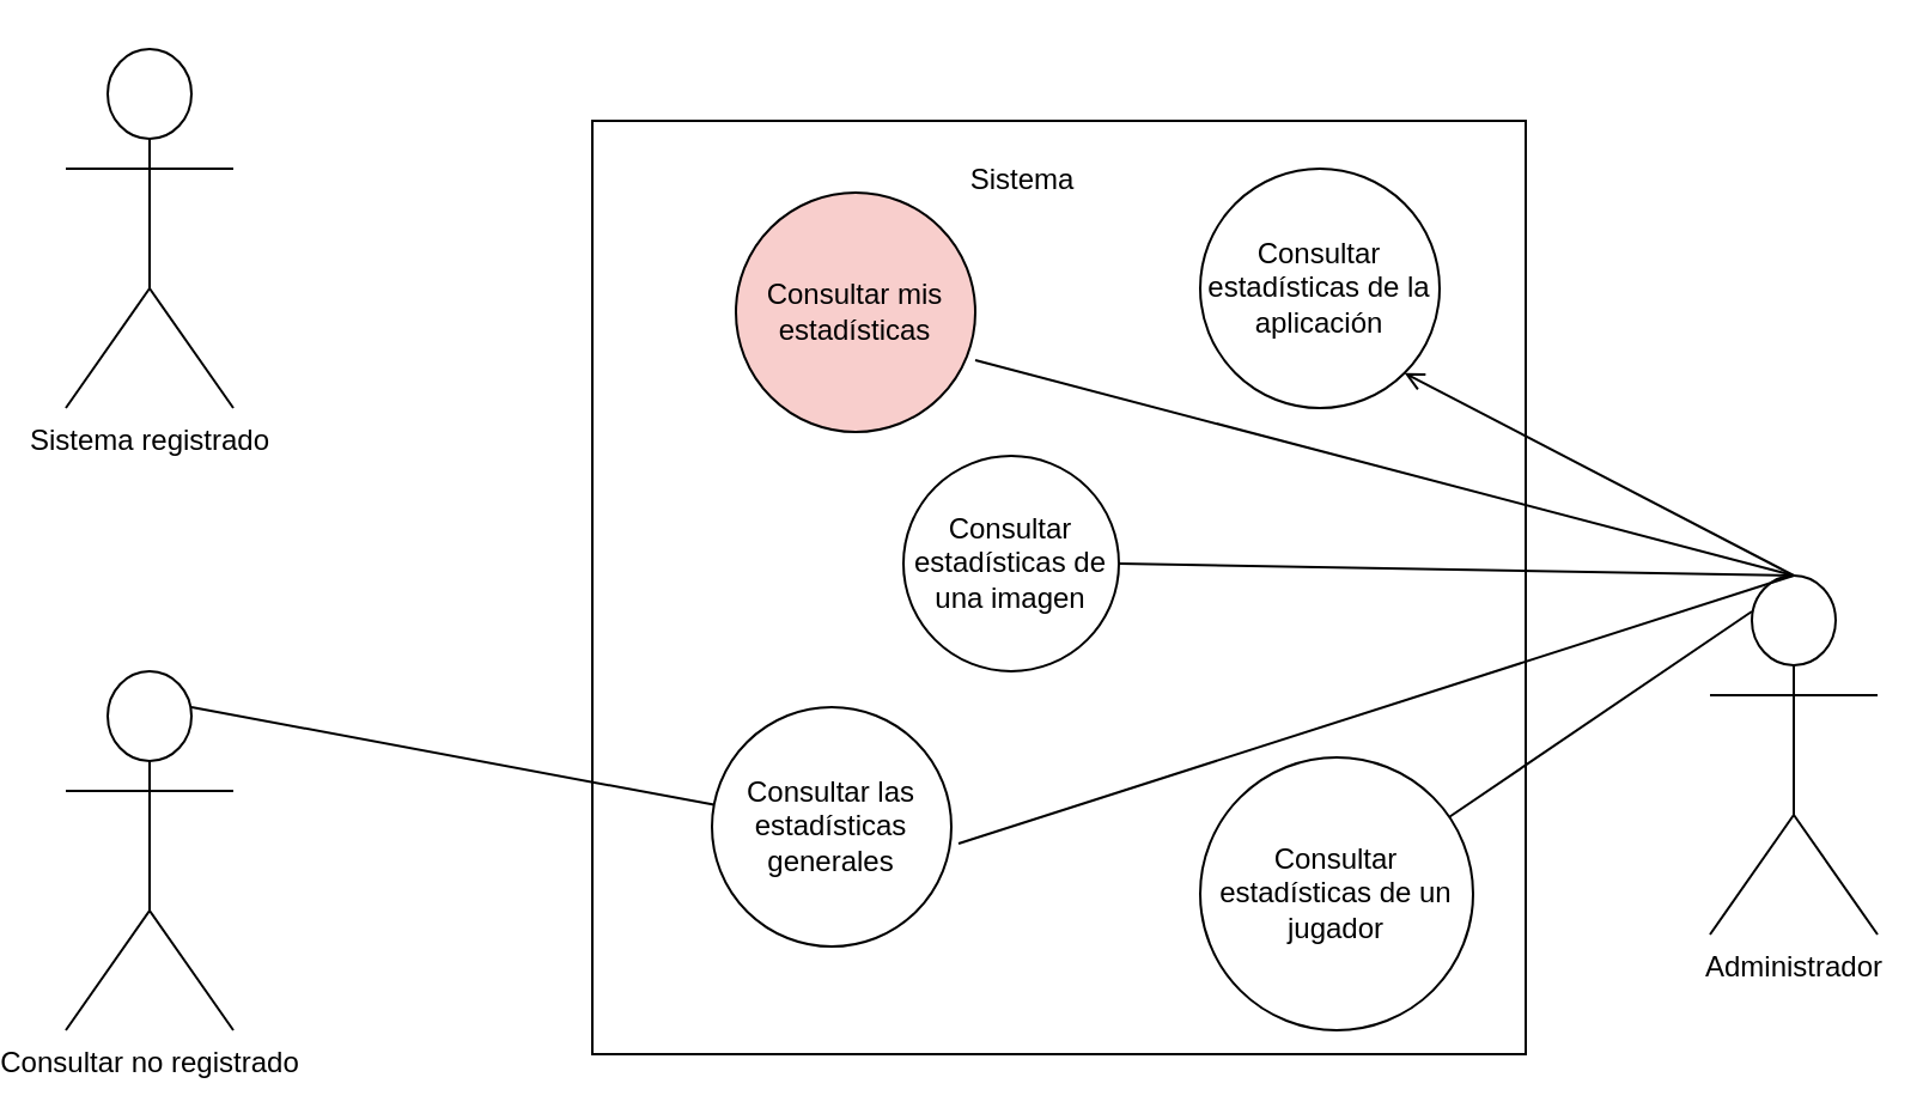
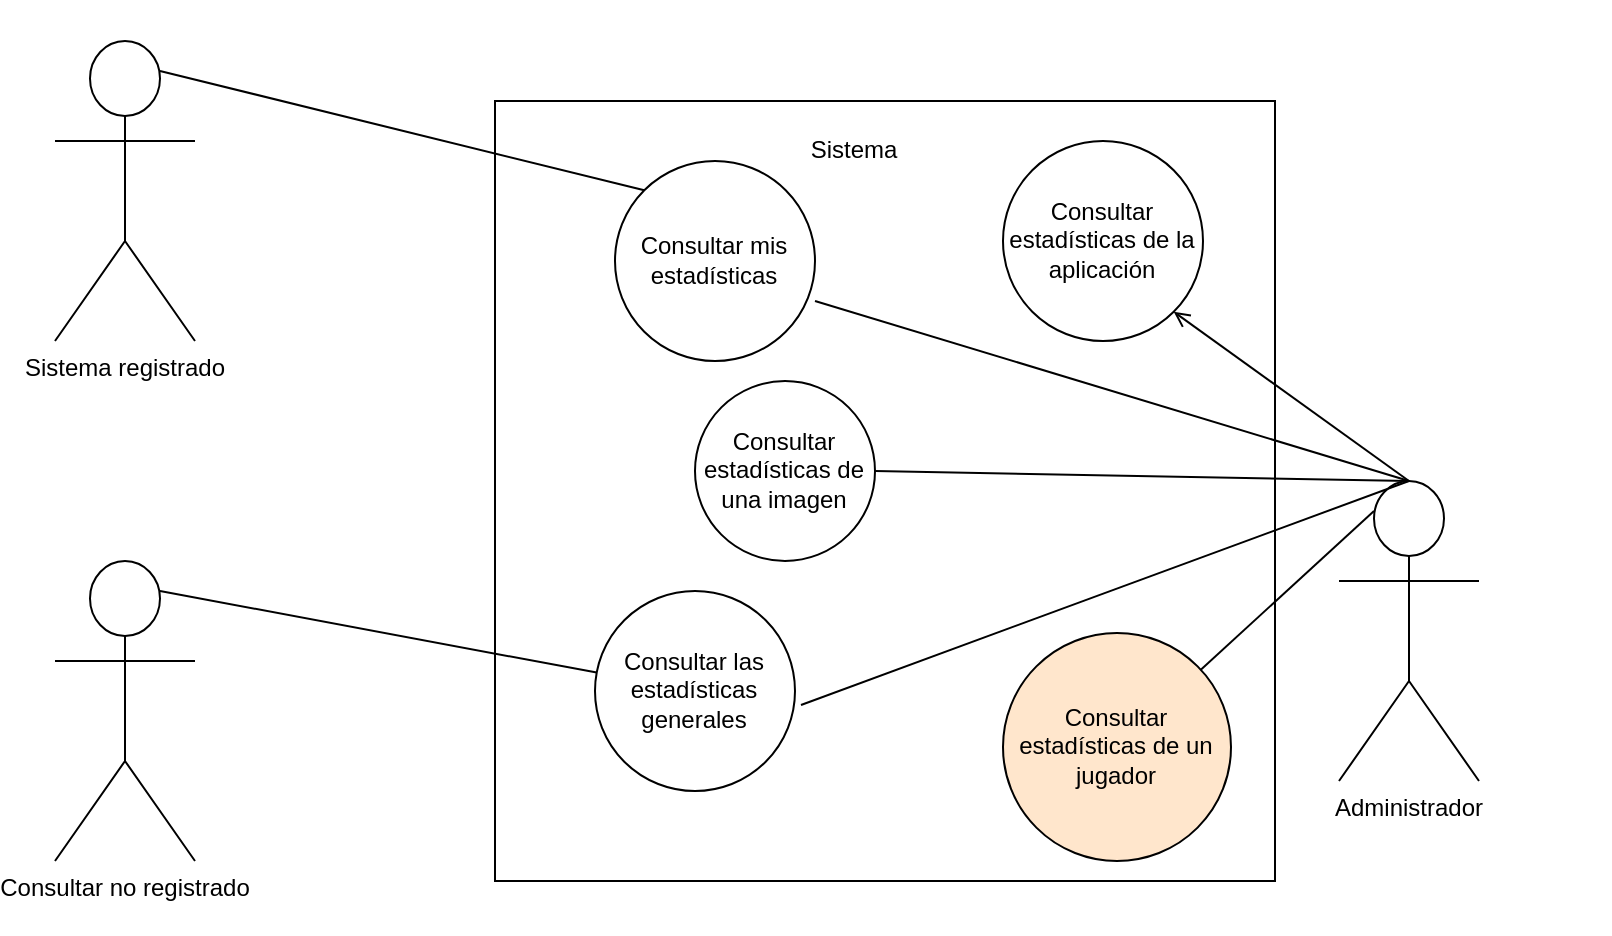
  <mxCell id="0" />
  <mxCell id="1" parent="0" />
  <mxCell id="2" value="&lt;div&gt;Consultar no registrado&lt;/div&gt;&lt;div&gt;&lt;br&gt;&lt;/div&gt;" style="shape=umlActor;verticalLabelPosition=bottom;verticalAlign=top;html=1;outlineConnect=0;" parent="1" vertex="1"><mxGeometry x="20" y="280" width="70" height="150" as="geometry" /></mxCell>
  <mxCell id="3" value="" style="whiteSpace=wrap;html=1;aspect=fixed;" parent="1" vertex="1"><mxGeometry x="240" y="50" width="390" height="390" as="geometry" /></mxCell>
  <mxCell id="4" value="Sistema" style="text;html=1;strokeColor=none;fillColor=none;align=center;verticalAlign=middle;whiteSpace=wrap;rounded=0;" parent="1" vertex="1"><mxGeometry x="390" y="60" width="60" height="30" as="geometry" /></mxCell>
  <mxCell id="5" value="Consultar las estadísticas generales" style="ellipse;whiteSpace=wrap;html=1;aspect=fixed;" parent="1" vertex="1"><mxGeometry x="290" y="295" width="100" height="100" as="geometry" /></mxCell>
  <mxCell id="6" value="" style="endArrow=none;html=1;rounded=0;exitX=0.75;exitY=0.1;exitDx=0;exitDy=0;exitPerimeter=0;" parent="1" source="2" target="5" edge="1"><mxGeometry width="50" height="50" relative="1" as="geometry"><mxPoint x="340" y="370" as="sourcePoint" /><mxPoint x="390" y="320" as="targetPoint" /></mxGeometry></mxCell>
  <mxCell id="7" value="&lt;div&gt;Sistema registrado&lt;/div&gt;" style="shape=umlActor;verticalLabelPosition=bottom;verticalAlign=top;html=1;outlineConnect=0;" parent="1" vertex="1"><mxGeometry x="20" y="20" width="70" height="150" as="geometry" /></mxCell>
- <mxCell id="8" value="Consultar mis estadísticas" style="ellipse;whiteSpace=wrap;html=1;aspect=fixed;fillColor=#f8cecc;" parent="1" vertex="1"><mxGeometry x="300" y="80" width="100" height="100" as="geometry" /></mxCell>
- <mxCell id="10" value="Administrador" style="shape=umlActor;verticalLabelPosition=bottom;verticalAlign=top;html=1;outlineConnect=0;" vertex="1" parent="1"><mxGeometry x="707" y="240" width="70" height="150" as="geometry" /></mxCell>
- <mxCell id="11" value="Consultar estadísticas de un jugador" style="ellipse;whiteSpace=wrap;html=1;aspect=fixed;" vertex="1" parent="1"><mxGeometry x="494" y="316" width="114" height="114" as="geometry" /></mxCell>
+ <mxCell id="8" value="Consultar mis estadísticas" style="ellipse;whiteSpace=wrap;html=1;aspect=fixed;" parent="1" vertex="1"><mxGeometry x="300" y="80" width="100" height="100" as="geometry" /></mxCell>
+ <mxCell id="9" value="" style="endArrow=none;html=1;rounded=0;exitX=0.75;exitY=0.1;exitDx=0;exitDy=0;exitPerimeter=0;entryX=0;entryY=0;entryDx=0;entryDy=0;" parent="1" source="7" target="8" edge="1"><mxGeometry width="50" height="50" relative="1" as="geometry"><mxPoint x="120" y="148" as="sourcePoint" /><mxPoint x="301" y="289" as="targetPoint" /></mxGeometry></mxCell>
+ <mxCell id="10" value="Administrador" style="shape=umlActor;verticalLabelPosition=bottom;verticalAlign=top;html=1;outlineConnect=0;" vertex="1" parent="1"><mxGeometry x="662" y="240" width="70" height="150" as="geometry" /></mxCell>
+ <mxCell id="11" value="Consultar estadísticas de un jugador" style="ellipse;whiteSpace=wrap;html=1;aspect=fixed;fillColor=#ffe6cc;" vertex="1" parent="1"><mxGeometry x="494" y="316" width="114" height="114" as="geometry" /></mxCell>
  <mxCell id="12" value="" style="endArrow=none;html=1;rounded=0;exitX=0.25;exitY=0.1;exitDx=0;exitDy=0;exitPerimeter=0;" edge="1" parent="1" source="10" target="11"><mxGeometry width="50" height="50" relative="1" as="geometry"><mxPoint x="504" y="380" as="sourcePoint" /><mxPoint x="554" y="330" as="targetPoint" /></mxGeometry></mxCell>
  <mxCell id="13" value="Consultar estadísticas de la aplicación" style="ellipse;whiteSpace=wrap;html=1;aspect=fixed;" vertex="1" parent="1"><mxGeometry x="494" y="70" width="100" height="100" as="geometry" /></mxCell>
  <mxCell id="14" value="" style="endArrow=open;html=1;rounded=0;entryX=1;entryY=1;entryDx=0;entryDy=0;exitX=0.5;exitY=0;exitDx=0;exitDy=0;exitPerimeter=0;" edge="1" parent="1" source="10" target="13"><mxGeometry width="50" height="50" relative="1" as="geometry"><mxPoint x="340" y="370" as="sourcePoint" /><mxPoint x="390" y="320" as="targetPoint" /></mxGeometry></mxCell>
  <mxCell id="15" value="" style="endArrow=none;html=1;rounded=0;entryX=1;entryY=0.7;entryDx=0;entryDy=0;entryPerimeter=0;exitX=0.5;exitY=0;exitDx=0;exitDy=0;exitPerimeter=0;" edge="1" parent="1" source="10" target="8"><mxGeometry width="50" height="50" relative="1" as="geometry"><mxPoint x="690" y="250" as="sourcePoint" /><mxPoint x="390" y="320" as="targetPoint" /></mxGeometry></mxCell>
  <mxCell id="16" value="" style="endArrow=none;html=1;rounded=0;entryX=1.03;entryY=0.57;entryDx=0;entryDy=0;entryPerimeter=0;exitX=0.5;exitY=0;exitDx=0;exitDy=0;exitPerimeter=0;" edge="1" parent="1" source="10" target="5"><mxGeometry width="50" height="50" relative="1" as="geometry"><mxPoint x="340" y="370" as="sourcePoint" /><mxPoint x="390" y="320" as="targetPoint" /></mxGeometry></mxCell>
- <mxCell id="17" value="Consultar estadísticas de una imagen" style="ellipse;whiteSpace=wrap;html=1;aspect=fixed;" vertex="1" parent="1"><mxGeometry x="370" y="190" width="90" height="90" as="geometry" /></mxCell>
+ <mxCell id="17" value="Consultar estadísticas de una imagen" style="ellipse;whiteSpace=wrap;html=1;aspect=fixed;" vertex="1" parent="1"><mxGeometry x="340" y="190" width="90" height="90" as="geometry" /></mxCell>
  <mxCell id="18" value="" style="endArrow=none;html=1;rounded=0;entryX=1;entryY=0.5;entryDx=0;entryDy=0;exitX=0.5;exitY=0;exitDx=0;exitDy=0;exitPerimeter=0;" edge="1" parent="1" source="10" target="17"><mxGeometry width="50" height="50" relative="1" as="geometry"><mxPoint x="450" y="400" as="sourcePoint" /><mxPoint x="500" y="350" as="targetPoint" /></mxGeometry></mxCell>
